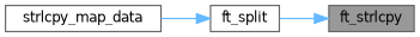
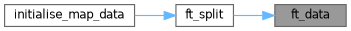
  digraph {
    rankdir=RL
    node [color=grey40 fillcolor=white fontname=Helvetica fontsize=10 shape=box style=filled]
    edge [color=steelblue1 dir=back fontname=Helvetica fontsize=10 labelfontname=Helvetica labelfontsize=10 style=solid]
-   n1 [color=gray40 fillcolor=grey60 fontcolor=black height=0.2 label=ft_strlcpy width=0.4]
+   n1 [color=gray40 fillcolor=grey60 fontcolor=black height=0.2 label=ft_data width=0.4]
    n2 [height=0.2 label=ft_split width=0.4]
-   n3 [height=0.2 label=strlcpy_map_data width=0.4]
+   n3 [height=0.2 label=initialise_map_data width=0.4]
    n1 -> n2
    n2 -> n3
  }
